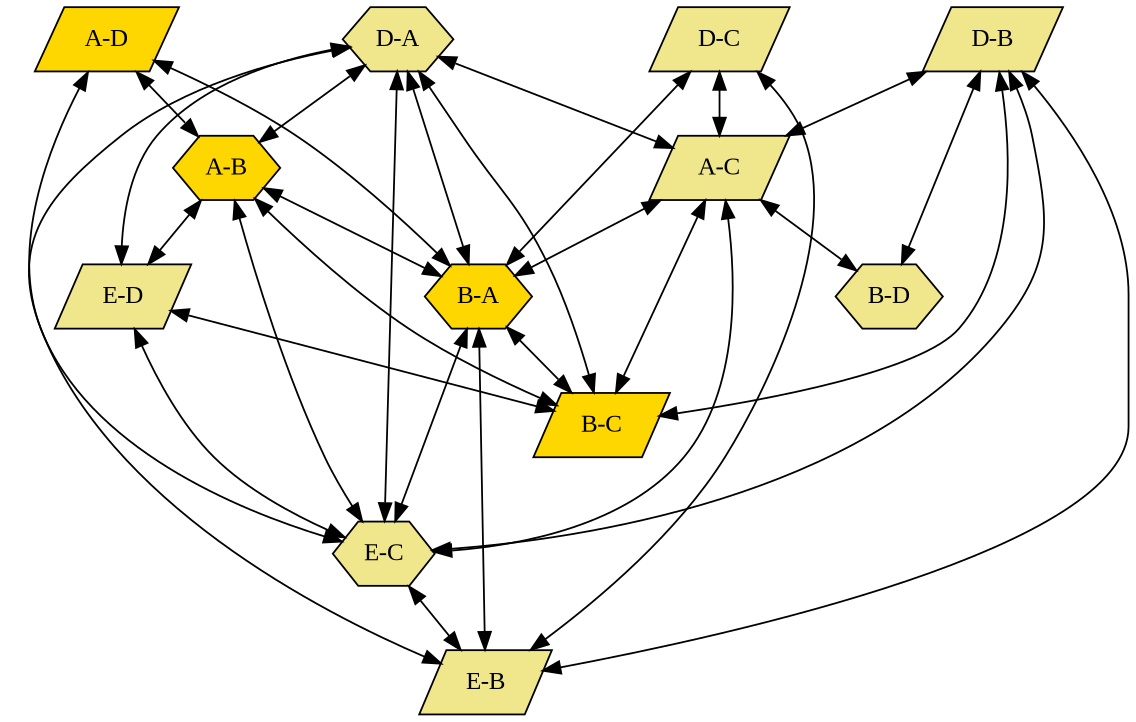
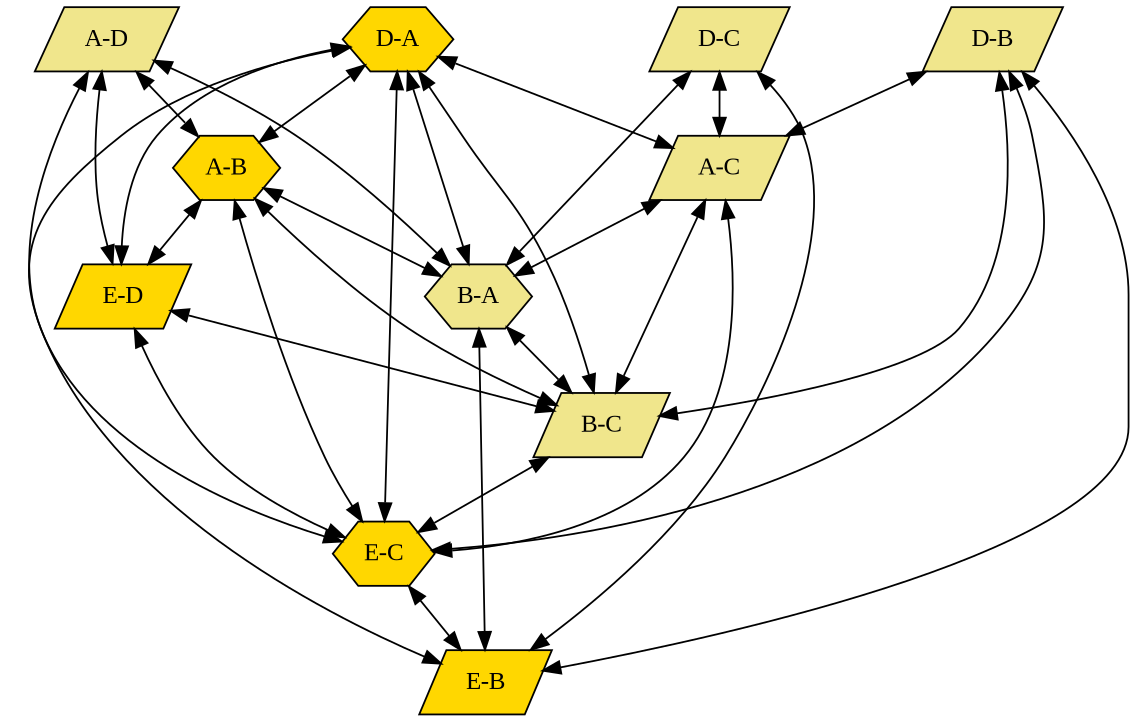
  digraph {
    fontname="Liberation Serif"
    node [fillcolor=khaki fontname="Liberation Serif" shape=parallelogram style=filled]
    edge [dir=both fontname="Liberation Serif"]
    "A-B" [fillcolor=gold shape=hexagon]
-   "A-D" [fillcolor=gold]
-   "B-A" [fillcolor=gold shape=hexagon]
-   "E-C" [shape=hexagon]
-   "E-D"
-   "E-B"
+   "A-D"
+   "B-A" [shape=hexagon]
+   "E-C" [fillcolor=gold shape=hexagon]
+   "E-D" [fillcolor=gold]
+   "E-B" [fillcolor=gold]
    "A-C"
-   "B-C" [fillcolor=gold]
-   "B-D" [shape=hexagon]
-   "D-A" [shape=hexagon]
+   "B-C"
+   "D-A" [fillcolor=gold shape=hexagon]
    "D-B"
    "D-C"
    "A-B" -> "B-A"
    "A-B" -> "E-C"
    "A-B" -> "E-D"
    "A-B" -> "B-C"
    "A-D" -> "A-B"
    "A-D" -> "B-A"
    "A-D" -> "E-C"
-   "B-A" -> "E-C"
+   "A-D" -> "E-D"
+   "B-C" -> "E-C"
    "B-A" -> "E-B"
    "B-A" -> "B-C"
    "E-C" -> "E-B"
    "E-D" -> "E-C"
    "E-D" -> "B-C"
    "A-C" -> "B-A"
    "A-C" -> "E-C"
    "A-C" -> "B-C"
-   "A-C" -> "B-D"
    "D-A" -> "A-B"
    "D-A" -> "B-A"
    "D-A" -> "E-C"
    "D-A" -> "E-D"
    "D-A" -> "E-B"
    "D-A" -> "A-C"
    "D-A" -> "B-C"
    "D-B" -> "E-C"
    "D-B" -> "E-B"
    "D-B" -> "A-C"
    "D-B" -> "B-C"
-   "D-B" -> "B-D"
    "D-C" -> "B-A"
    "D-C" -> "E-B"
    "D-C" -> "A-C"
  }
